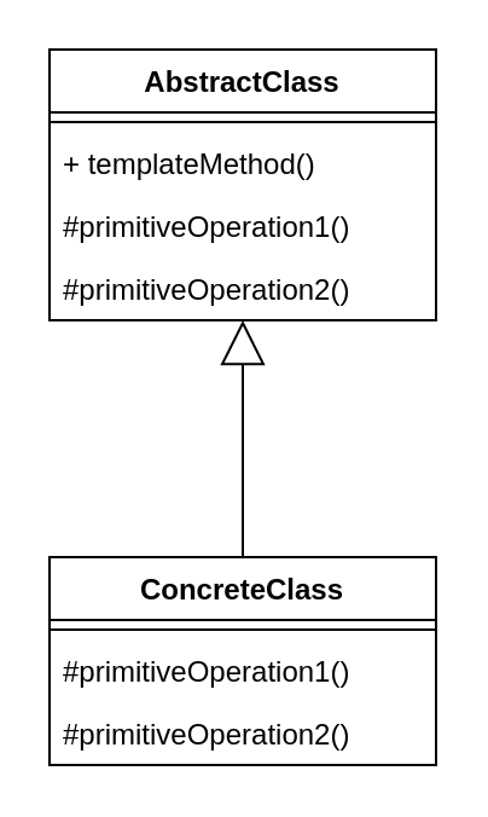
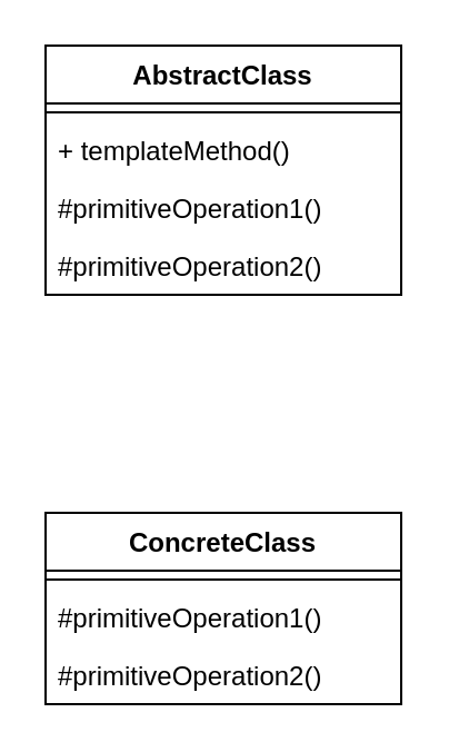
  <mxCell id="0" />
  <mxCell id="1" parent="0" />
  <mxCell id="2" value="AbstractClass" style="swimlane;fontStyle=1;align=center;verticalAlign=top;childLayout=stackLayout;horizontal=1;startSize=26;horizontalStack=0;resizeParent=1;resizeParentMax=0;resizeLast=0;collapsible=1;marginBottom=0;" vertex="1" parent="1"><mxGeometry x="20" y="20" width="160" height="112" as="geometry" /></mxCell>
  <mxCell id="3" value="" style="line;strokeWidth=1;fillColor=none;align=left;verticalAlign=middle;spacingTop=-1;spacingLeft=3;spacingRight=3;rotatable=0;labelPosition=right;points=[];portConstraint=eastwest;" vertex="1" parent="2"><mxGeometry y="26" width="160" height="8" as="geometry" /></mxCell>
  <mxCell id="4" value="+ templateMethod()" style="text;strokeColor=none;fillColor=none;align=left;verticalAlign=top;spacingLeft=4;spacingRight=4;overflow=hidden;rotatable=0;points=[[0,0.5],[1,0.5]];portConstraint=eastwest;" vertex="1" parent="2"><mxGeometry y="34" width="160" height="26" as="geometry" /></mxCell>
  <mxCell id="5" value="#primitiveOperation1()" style="text;strokeColor=none;fillColor=none;align=left;verticalAlign=top;spacingLeft=4;spacingRight=4;overflow=hidden;rotatable=0;points=[[0,0.5],[1,0.5]];portConstraint=eastwest;" vertex="1" parent="2"><mxGeometry y="60" width="160" height="26" as="geometry" /></mxCell>
  <mxCell id="6" value="#primitiveOperation2()" style="text;strokeColor=none;fillColor=none;align=left;verticalAlign=top;spacingLeft=4;spacingRight=4;overflow=hidden;rotatable=0;points=[[0,0.5],[1,0.5]];portConstraint=eastwest;" vertex="1" parent="2"><mxGeometry y="86" width="160" height="26" as="geometry" /></mxCell>
  <mxCell id="7" value="ConcreteClass" style="swimlane;fontStyle=1;align=center;verticalAlign=top;childLayout=stackLayout;horizontal=1;startSize=26;horizontalStack=0;resizeParent=1;resizeParentMax=0;resizeLast=0;collapsible=1;marginBottom=0;" vertex="1" parent="1"><mxGeometry x="20" y="230" width="160" height="86" as="geometry" /></mxCell>
  <mxCell id="8" value="" style="line;strokeWidth=1;fillColor=none;align=left;verticalAlign=middle;spacingTop=-1;spacingLeft=3;spacingRight=3;rotatable=0;labelPosition=right;points=[];portConstraint=eastwest;" vertex="1" parent="7"><mxGeometry y="26" width="160" height="8" as="geometry" /></mxCell>
  <mxCell id="9" value="#primitiveOperation1()" style="text;strokeColor=none;fillColor=none;align=left;verticalAlign=top;spacingLeft=4;spacingRight=4;overflow=hidden;rotatable=0;points=[[0,0.5],[1,0.5]];portConstraint=eastwest;" vertex="1" parent="7"><mxGeometry y="34" width="160" height="26" as="geometry" /></mxCell>
  <mxCell id="10" value="#primitiveOperation2()" style="text;strokeColor=none;fillColor=none;align=left;verticalAlign=top;spacingLeft=4;spacingRight=4;overflow=hidden;rotatable=0;points=[[0,0.5],[1,0.5]];portConstraint=eastwest;" vertex="1" parent="7"><mxGeometry y="60" width="160" height="26" as="geometry" /></mxCell>
- <mxCell id="11" value="" style="endArrow=block;endSize=16;endFill=0;html=1;rounded=0;" edge="1" parent="1" source="7" target="2"><mxGeometry width="160" relative="1" as="geometry"><mxPoint x="20" y="170" as="sourcePoint" /><mxPoint x="180" y="170" as="targetPoint" /></mxGeometry></mxCell>
